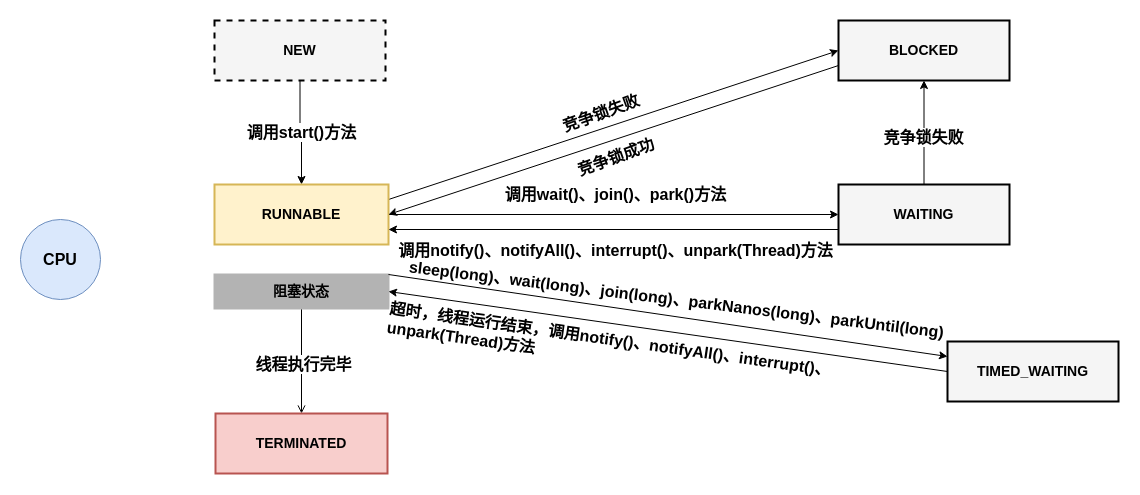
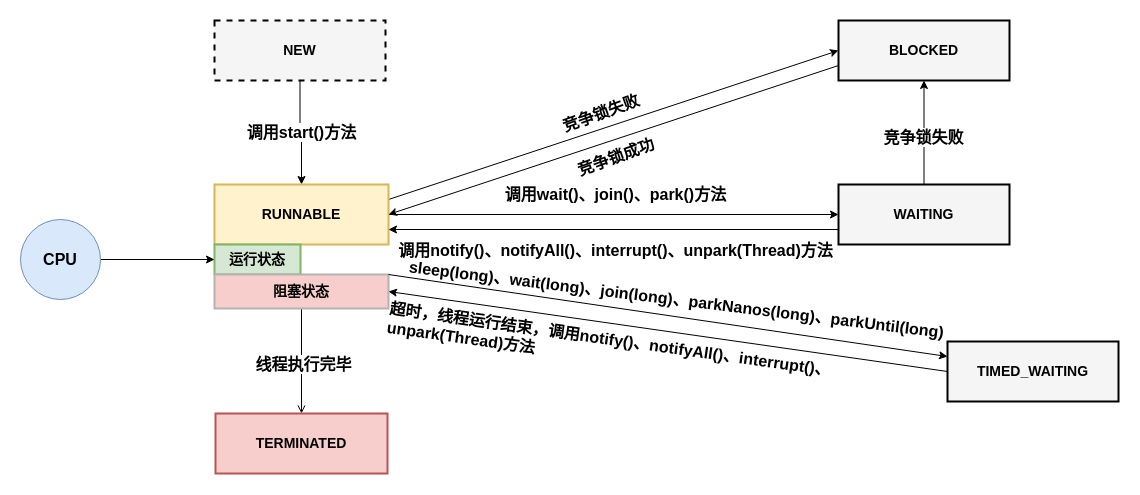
  <mxCell id="0" />
  <mxCell id="1" parent="0" />
  <mxCell id="2" style="edgeStyle=orthogonalEdgeStyle;rounded=0;orthogonalLoop=1;jettySize=auto;html=1;entryX=0.5;entryY=0;entryDx=0;entryDy=0;" parent="1" source="4" target="7" edge="1"><mxGeometry relative="1" as="geometry" /></mxCell>
  <mxCell id="3" value="&lt;font style=&quot;font-size: 16px;&quot;&gt;&lt;b style=&quot;&quot;&gt;调用start()方法&lt;/b&gt;&lt;/font&gt;" style="edgeLabel;html=1;align=center;verticalAlign=middle;resizable=0;points=[];" parent="2" vertex="1" connectable="0"><mxGeometry x="-0.032" y="1" relative="1" as="geometry"><mxPoint as="offset" /></mxGeometry></mxCell>
  <mxCell id="4" value="&lt;font style=&quot;font-size: 14px; color: rgb(0, 0, 0);&quot;&gt;&lt;b&gt;NEW&lt;/b&gt;&lt;/font&gt;" style="rounded=0;whiteSpace=wrap;html=1;strokeWidth=2;fillColor=#f5f5f5;fontColor=#333333;strokeColor=#000000;dashed=1;" parent="1" vertex="1"><mxGeometry x="214" y="20" width="171" height="60" as="geometry" /></mxCell>
  <mxCell id="5" style="rounded=0;orthogonalLoop=1;jettySize=auto;html=1;entryX=0;entryY=0.5;entryDx=0;entryDy=0;" parent="1" source="7" target="18" edge="1"><mxGeometry relative="1" as="geometry" /></mxCell>
  <mxCell id="6" style="rounded=0;orthogonalLoop=1;jettySize=auto;html=1;entryX=0;entryY=0.5;entryDx=0;entryDy=0;exitX=1;exitY=0.25;exitDx=0;exitDy=0;" parent="1" source="7" target="14" edge="1"><mxGeometry relative="1" as="geometry" /></mxCell>
  <mxCell id="7" value="&lt;span style=&quot;font-size: 14px;&quot;&gt;&lt;font style=&quot;color: rgb(0, 0, 0);&quot;&gt;&lt;b&gt;RUNNABLE&lt;/b&gt;&lt;/font&gt;&lt;/span&gt;" style="rounded=0;whiteSpace=wrap;html=1;strokeWidth=2;fillColor=#fff2cc;strokeColor=#d6b656;" parent="1" vertex="1"><mxGeometry x="214" y="184" width="174" height="60" as="geometry" /></mxCell>
+ <mxCell id="8" value="&lt;b&gt;&lt;font style=&quot;font-size: 14px;&quot;&gt;运行状态&lt;/font&gt;&lt;/b&gt;" style="rounded=0;whiteSpace=wrap;html=1;fillColor=#d5e8d4;strokeColor=#82b366;strokeWidth=2;" parent="1" vertex="1"><mxGeometry x="214" y="244" width="86" height="30" as="geometry" /></mxCell>
  <mxCell id="9" style="edgeStyle=orthogonalEdgeStyle;rounded=0;orthogonalLoop=1;jettySize=auto;html=1;entryX=0.5;entryY=0;entryDx=0;entryDy=0;endArrow=open;" parent="1" source="11" target="12" edge="1"><mxGeometry relative="1" as="geometry" /></mxCell>
  <mxCell id="10" value="&lt;b style=&quot;font-size: 12px;&quot;&gt;&lt;font style=&quot;font-size: 16px;&quot;&gt;线程执行完毕&lt;/font&gt;&lt;/b&gt;" style="edgeLabel;html=1;align=center;verticalAlign=middle;resizable=0;points=[];" vertex="1" connectable="0" parent="9"><mxGeometry x="0.04" y="1" relative="1" as="geometry"><mxPoint as="offset" /></mxGeometry></mxCell>
- <mxCell id="11" value="&lt;span style=&quot;font-size: 14px;&quot;&gt;&lt;b&gt;阻塞状态&lt;/b&gt;&lt;/span&gt;" style="rounded=0;whiteSpace=wrap;html=1;strokeWidth=2;fillColor=#B3B3B3;strokeColor=#B3B3B3;" parent="1" vertex="1"><mxGeometry x="214" y="274" width="174" height="34" as="geometry" /></mxCell>
+ <mxCell id="11" value="&lt;span style=&quot;font-size: 14px;&quot;&gt;&lt;b&gt;阻塞状态&lt;/b&gt;&lt;/span&gt;" style="rounded=0;whiteSpace=wrap;html=1;strokeWidth=2;fillColor=#f8cecc;strokeColor=#B3B3B3;" parent="1" vertex="1"><mxGeometry x="214" y="274" width="174" height="34" as="geometry" /></mxCell>
  <mxCell id="12" value="&lt;span style=&quot;font-size: 14px;&quot;&gt;&lt;b&gt;TERMINATED&lt;/b&gt;&lt;/span&gt;" style="rounded=0;whiteSpace=wrap;html=1;strokeWidth=2;fillColor=#f8cecc;strokeColor=#b85450;" parent="1" vertex="1"><mxGeometry x="215" y="413" width="172" height="60" as="geometry" /></mxCell>
  <mxCell id="13" style="rounded=0;orthogonalLoop=1;jettySize=auto;html=1;entryX=1;entryY=0.5;entryDx=0;entryDy=0;exitX=0;exitY=0.75;exitDx=0;exitDy=0;" parent="1" source="14" target="7" edge="1"><mxGeometry relative="1" as="geometry" /></mxCell>
  <mxCell id="14" value="&lt;font color=&quot;#000000&quot;&gt;&lt;span style=&quot;font-size: 14px;&quot;&gt;&lt;b&gt;BLOCKED&lt;/b&gt;&lt;/span&gt;&lt;/font&gt;" style="rounded=0;whiteSpace=wrap;html=1;strokeWidth=2;fillColor=#f5f5f5;fontColor=#333333;strokeColor=#000000;" parent="1" vertex="1"><mxGeometry x="838" y="20" width="171" height="60" as="geometry" /></mxCell>
  <mxCell id="15" style="edgeStyle=orthogonalEdgeStyle;rounded=0;orthogonalLoop=1;jettySize=auto;html=1;exitX=0;exitY=0.75;exitDx=0;exitDy=0;entryX=1;entryY=0.75;entryDx=0;entryDy=0;" parent="1" source="18" target="7" edge="1"><mxGeometry relative="1" as="geometry" /></mxCell>
  <mxCell id="16" style="edgeStyle=orthogonalEdgeStyle;rounded=0;orthogonalLoop=1;jettySize=auto;html=1;entryX=0.5;entryY=1;entryDx=0;entryDy=0;" parent="1" source="18" target="14" edge="1"><mxGeometry relative="1" as="geometry" /></mxCell>
  <mxCell id="17" value="&lt;b style=&quot;font-size: 12px;&quot;&gt;&lt;font style=&quot;font-size: 16px;&quot;&gt;竞争锁失败&lt;/font&gt;&lt;/b&gt;" style="edgeLabel;html=1;align=center;verticalAlign=middle;resizable=0;points=[];" vertex="1" connectable="0" parent="16"><mxGeometry x="-0.069" y="1" relative="1" as="geometry"><mxPoint as="offset" /></mxGeometry></mxCell>
  <mxCell id="18" value="&lt;font color=&quot;#000000&quot;&gt;&lt;span style=&quot;font-size: 14px;&quot;&gt;&lt;b&gt;WAITING&lt;/b&gt;&lt;/span&gt;&lt;/font&gt;" style="rounded=0;whiteSpace=wrap;html=1;strokeWidth=2;fillColor=#f5f5f5;fontColor=#333333;strokeColor=#000000;" parent="1" vertex="1"><mxGeometry x="838" y="184" width="171" height="60" as="geometry" /></mxCell>
  <mxCell id="19" style="rounded=0;orthogonalLoop=1;jettySize=auto;html=1;entryX=1;entryY=0.5;entryDx=0;entryDy=0;exitX=0;exitY=0.5;exitDx=0;exitDy=0;" parent="1" source="20" target="11" edge="1"><mxGeometry relative="1" as="geometry" /></mxCell>
  <mxCell id="20" value="&lt;font color=&quot;#000000&quot;&gt;&lt;span style=&quot;font-size: 14px;&quot;&gt;&lt;b&gt;TIMED_WAITING&lt;/b&gt;&lt;/span&gt;&lt;/font&gt;" style="rounded=0;whiteSpace=wrap;html=1;strokeWidth=2;fillColor=#f5f5f5;fontColor=#333333;strokeColor=#000000;" parent="1" vertex="1"><mxGeometry x="947" y="341" width="171" height="60" as="geometry" /></mxCell>
+ <mxCell id="21" style="edgeStyle=orthogonalEdgeStyle;rounded=0;orthogonalLoop=1;jettySize=auto;html=1;entryX=0;entryY=0.5;entryDx=0;entryDy=0;" parent="1" source="22" target="8" edge="1"><mxGeometry relative="1" as="geometry" /></mxCell>
  <mxCell id="22" value="&lt;b&gt;&lt;font style=&quot;font-size: 16px;&quot;&gt;CPU&lt;/font&gt;&lt;/b&gt;" style="ellipse;whiteSpace=wrap;html=1;aspect=fixed;fillColor=#dae8fc;strokeColor=#6c8ebf;" parent="1" vertex="1"><mxGeometry x="20" y="219" width="80" height="80" as="geometry" /></mxCell>
  <mxCell id="23" value="&lt;b&gt;&lt;font style=&quot;font-size: 16px;&quot;&gt;调用wait()、join()、park()方法&lt;/font&gt;&lt;/b&gt;" style="text;html=1;align=center;verticalAlign=middle;resizable=0;points=[];autosize=1;strokeColor=none;fillColor=none;" parent="1" vertex="1"><mxGeometry x="495" y="178" width="239" height="31" as="geometry" /></mxCell>
  <mxCell id="24" value="&lt;b&gt;&lt;font style=&quot;font-size: 16px;&quot;&gt;调用notify()、notifyAll()、interrupt()、unpark(&lt;/font&gt;&lt;/b&gt;&lt;span style=&quot;background-color: transparent;&quot;&gt;&lt;font face=&quot;Helvetica&quot; style=&quot;font-size: 16px;&quot;&gt;&lt;b style=&quot;&quot;&gt;Thread&lt;/b&gt;&lt;/font&gt;&lt;/span&gt;&lt;b style=&quot;background-color: transparent; color: light-dark(rgb(0, 0, 0), rgb(255, 255, 255));&quot;&gt;&lt;font style=&quot;font-size: 16px;&quot;&gt;)方法&lt;/font&gt;&lt;/b&gt;" style="text;html=1;align=center;verticalAlign=middle;resizable=0;points=[];autosize=1;strokeColor=none;fillColor=none;" parent="1" vertex="1"><mxGeometry x="388" y="234" width="453" height="31" as="geometry" /></mxCell>
  <mxCell id="25" style="rounded=0;orthogonalLoop=1;jettySize=auto;html=1;entryX=0;entryY=0.25;entryDx=0;entryDy=0;exitX=1;exitY=0;exitDx=0;exitDy=0;" parent="1" source="11" target="20" edge="1"><mxGeometry relative="1" as="geometry" /></mxCell>
  <mxCell id="26" value="&lt;b&gt;&lt;font style=&quot;font-size: 16px;&quot;&gt;sleep(long)、wait(long)、join(long)、&lt;/font&gt;&lt;/b&gt;&lt;span style=&quot;font-size: 16px;&quot;&gt;&lt;b&gt;parkNanos(long)、parkUntil(long)&lt;/b&gt;&lt;/span&gt;" style="text;html=1;align=center;verticalAlign=middle;resizable=0;points=[];autosize=1;strokeColor=none;fillColor=none;fontStyle=0;rotation=7;" parent="1" vertex="1"><mxGeometry x="397" y="283" width="557" height="31" as="geometry" /></mxCell>
  <mxCell id="27" value="&lt;b style=&quot;forced-color-adjust: none; color: rgb(0, 0, 0); font-family: Helvetica; font-size: 12px; font-style: normal; font-variant-ligatures: normal; font-variant-caps: normal; letter-spacing: normal; orphans: 2; text-align: center; text-indent: 0px; text-transform: none; widows: 2; word-spacing: 0px; -webkit-text-stroke-width: 0px; white-space: nowrap; background-color: rgb(255, 255, 255); text-decoration-thickness: initial; text-decoration-style: initial; text-decoration-color: initial;&quot;&gt;&lt;font style=&quot;forced-color-adjust: none; font-size: 16px;&quot;&gt;超时，线程运行结束，调用notify()、notifyAll()、interrupt()、&lt;/font&gt;&lt;/b&gt;&lt;b style=&quot;forced-color-adjust: none; color: light-dark(rgb(0, 0, 0), rgb(255, 255, 255)); font-family: Helvetica; font-size: 12px; font-style: normal; font-variant-ligatures: normal; font-variant-caps: normal; letter-spacing: normal; orphans: 2; text-align: center; text-indent: 0px; text-transform: none; widows: 2; word-spacing: 0px; -webkit-text-stroke-width: 0px; white-space: nowrap; background-color: transparent; text-decoration-thickness: initial; text-decoration-style: initial; text-decoration-color: initial;&quot;&gt;&lt;font style=&quot;forced-color-adjust: none; font-size: 16px;&quot;&gt;&lt;b style=&quot;font-size: 12px;&quot;&gt;&lt;font style=&quot;font-size: 16px;&quot;&gt;unpark(&lt;/font&gt;&lt;/b&gt;&lt;span style=&quot;font-size: 12px; font-weight: 400; background-color: transparent;&quot;&gt;&lt;font style=&quot;font-size: 16px;&quot; face=&quot;Helvetica&quot;&gt;&lt;b&gt;Thread&lt;/b&gt;&lt;/font&gt;&lt;/span&gt;&lt;b style=&quot;color: light-dark(rgb(0, 0, 0), rgb(255, 255, 255)); font-size: 12px; background-color: transparent;&quot;&gt;&lt;font style=&quot;font-size: 16px;&quot;&gt;)&lt;/font&gt;&lt;/b&gt;方法&lt;/font&gt;&lt;/b&gt;" style="text;whiteSpace=wrap;html=1;rotation=8;" parent="1" vertex="1"><mxGeometry x="384.78" y="327.2" width="509" height="41" as="geometry" /></mxCell>
  <mxCell id="28" value="&lt;b&gt;&lt;font style=&quot;font-size: 16px;&quot;&gt;竞争锁失败&lt;/font&gt;&lt;/b&gt;" style="text;html=1;align=center;verticalAlign=middle;resizable=0;points=[];autosize=1;strokeColor=none;fillColor=none;rotation=340;" parent="1" vertex="1"><mxGeometry x="551" y="97" width="98" height="31" as="geometry" /></mxCell>
  <mxCell id="29" value="&lt;b&gt;&lt;font style=&quot;font-size: 16px;&quot;&gt;竞争锁成功&lt;/font&gt;&lt;/b&gt;" style="text;html=1;align=center;verticalAlign=middle;resizable=0;points=[];autosize=1;strokeColor=none;fillColor=none;rotation=340;" parent="1" vertex="1"><mxGeometry x="565.5" y="141" width="98" height="31" as="geometry" /></mxCell>
